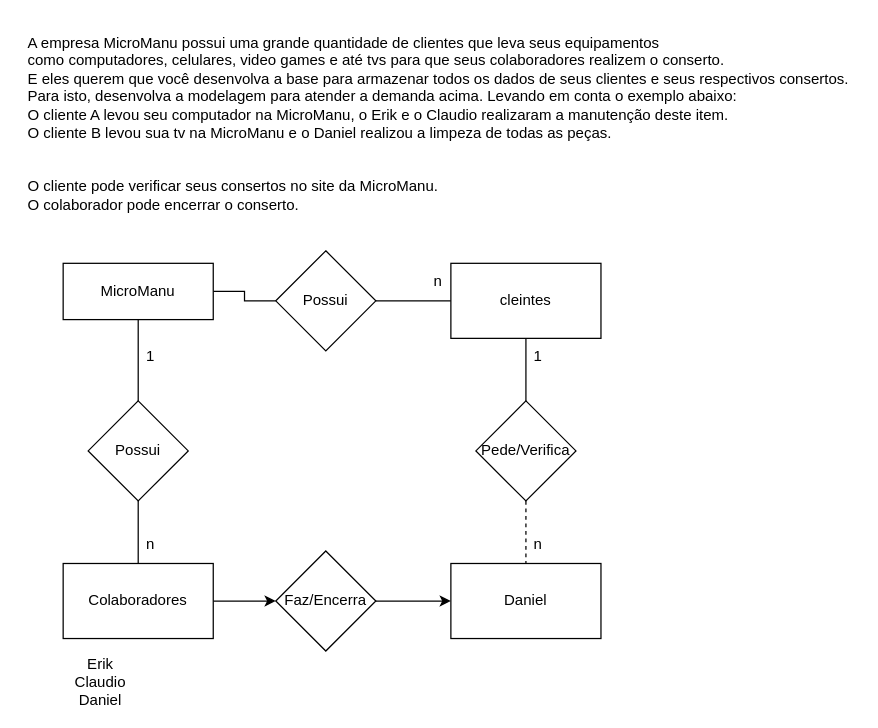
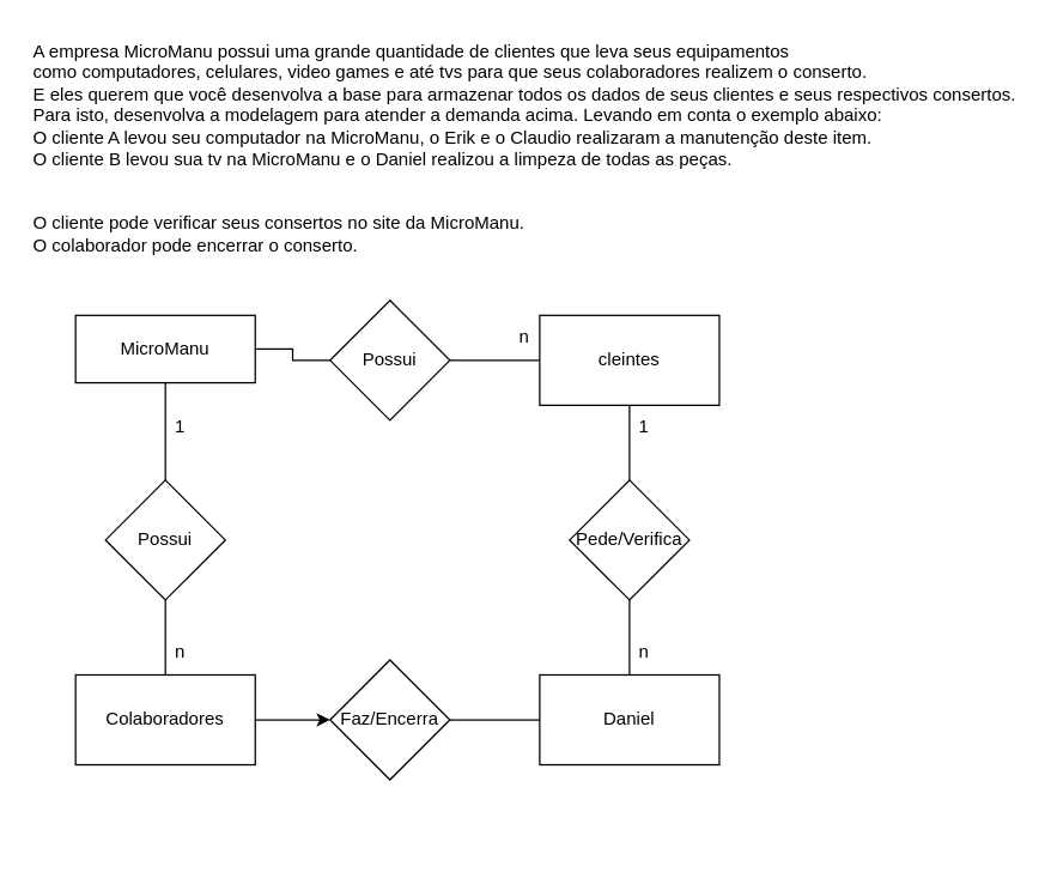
  <mxCell id="0" />
  <mxCell id="1" parent="0" />
  <mxCell id="2" value="A empresa MicroManu possui uma grande quantidade de clientes que leva seus equipamentos &#10;como computadores, celulares, video games e até tvs para que seus colaboradores realizem o conserto.&#10;E eles querem que você desenvolva a base para armazenar todos os dados de seus clientes e seus respectivos consertos.&#10;Para isto, desenvolva a modelagem para atender a demanda acima. Levando em conta o exemplo abaixo:&#10;O cliente A levou seu computador na MicroManu, o Erik e o Claudio realizaram a manutenção deste item.&#10;O cliente B levou sua tv na MicroManu e o Daniel realizou a limpeza de todas as peças.&#10;&#10;&#10;O cliente pode verificar seus consertos no site da MicroManu.&#10;O colaborador pode encerrar o conserto." style="text;whiteSpace=wrap;" vertex="1" parent="1"><mxGeometry width="660" height="160" as="geometry" x="20" y="20" /></mxCell>
  <mxCell id="3" style="edgeStyle=orthogonalEdgeStyle;rounded=0;orthogonalLoop=1;jettySize=auto;html=1;entryX=0.5;entryY=0;entryDx=0;entryDy=0;endArrow=none;endFill=0;" edge="1" parent="1" source="5" target="7"><mxGeometry relative="1" as="geometry" /></mxCell>
  <mxCell id="4" style="edgeStyle=orthogonalEdgeStyle;rounded=0;orthogonalLoop=1;jettySize=auto;html=1;entryX=0;entryY=0.5;entryDx=0;entryDy=0;endArrow=none;endFill=0;" edge="1" parent="1" source="5" target="14"><mxGeometry relative="1" as="geometry" /></mxCell>
  <mxCell id="5" value="MicroManu" style="rounded=0;whiteSpace=wrap;html=1;" vertex="1" parent="1"><mxGeometry x="50" y="210" width="120" height="45" as="geometry" /></mxCell>
  <mxCell id="6" style="edgeStyle=orthogonalEdgeStyle;rounded=0;orthogonalLoop=1;jettySize=auto;html=1;endArrow=none;endFill=0;" edge="1" parent="1" source="7" target="9"><mxGeometry relative="1" as="geometry" /></mxCell>
  <mxCell id="7" value="Possui" style="rhombus;whiteSpace=wrap;html=1;" vertex="1" parent="1"><mxGeometry x="70" y="320" width="80" height="80" as="geometry" /></mxCell>
  <mxCell id="8" style="edgeStyle=orthogonalEdgeStyle;rounded=0;orthogonalLoop=1;jettySize=auto;html=1;entryX=0;entryY=0.5;entryDx=0;entryDy=0;" edge="1" parent="1" source="9" target="24"><mxGeometry relative="1" as="geometry" /></mxCell>
  <mxCell id="9" value="Colaboradores" style="rounded=0;whiteSpace=wrap;html=1;" vertex="1" parent="1"><mxGeometry x="50" y="450" width="120" height="60" as="geometry" /></mxCell>
  <mxCell id="10" value="1" style="text;html=1;strokeColor=none;fillColor=none;align=center;verticalAlign=middle;whiteSpace=wrap;rounded=0;" vertex="1" parent="1"><mxGeometry x="90" y="270" width="60" height="30" as="geometry" /></mxCell>
  <mxCell id="11" value="n" style="text;html=1;strokeColor=none;fillColor=none;align=center;verticalAlign=middle;whiteSpace=wrap;rounded=0;" vertex="1" parent="1"><mxGeometry x="90" y="420" width="60" height="30" as="geometry" /></mxCell>
- <mxCell id="12" value="Erik&lt;br&gt;Claudio&lt;br&gt;Daniel" style="text;html=1;strokeColor=none;fillColor=none;align=center;verticalAlign=middle;whiteSpace=wrap;rounded=0;" vertex="1" parent="1"><mxGeometry x="50" y="530" width="60" height="30" as="geometry" /></mxCell>
  <mxCell id="13" style="edgeStyle=orthogonalEdgeStyle;rounded=0;orthogonalLoop=1;jettySize=auto;html=1;endArrow=none;endFill=0;" edge="1" parent="1" source="14" target="16"><mxGeometry relative="1" as="geometry" /></mxCell>
  <mxCell id="14" value="Possui" style="rhombus;whiteSpace=wrap;html=1;" vertex="1" parent="1"><mxGeometry x="220" y="200" width="80" height="80" as="geometry" /></mxCell>
  <mxCell id="15" style="edgeStyle=orthogonalEdgeStyle;rounded=0;orthogonalLoop=1;jettySize=auto;html=1;entryX=0.5;entryY=0;entryDx=0;entryDy=0;endArrow=none;endFill=0;" edge="1" parent="1" source="16" target="20"><mxGeometry relative="1" as="geometry" /></mxCell>
  <mxCell id="16" value="cleintes" style="rounded=0;whiteSpace=wrap;html=1;" vertex="1" parent="1"><mxGeometry x="360" y="210" width="120" height="60" as="geometry" /></mxCell>
  <mxCell id="17" value="n" style="text;html=1;strokeColor=none;fillColor=none;align=center;verticalAlign=middle;whiteSpace=wrap;rounded=0;" vertex="1" parent="1"><mxGeometry x="320" y="210" width="60" height="30" as="geometry" /></mxCell>
  <mxCell id="18" value="Daniel" style="rounded=0;whiteSpace=wrap;html=1;" vertex="1" parent="1"><mxGeometry x="360" y="450" width="120" height="60" as="geometry" /></mxCell>
- <mxCell id="19" style="edgeStyle=orthogonalEdgeStyle;rounded=0;orthogonalLoop=1;jettySize=auto;html=1;entryX=0.5;entryY=0;entryDx=0;entryDy=0;endArrow=none;endFill=0;dashed=1;" edge="1" parent="1" source="20" target="18"><mxGeometry relative="1" as="geometry" /></mxCell>
+ <mxCell id="19" style="edgeStyle=orthogonalEdgeStyle;rounded=0;orthogonalLoop=1;jettySize=auto;html=1;entryX=0.5;entryY=0;entryDx=0;entryDy=0;endArrow=none;endFill=0;" edge="1" parent="1" source="20" target="18"><mxGeometry relative="1" as="geometry" /></mxCell>
  <mxCell id="20" value="Pede/Verifica" style="rhombus;whiteSpace=wrap;html=1;" vertex="1" parent="1"><mxGeometry x="380" y="320" width="80" height="80" as="geometry" /></mxCell>
  <mxCell id="21" value="1" style="text;html=1;strokeColor=none;fillColor=none;align=center;verticalAlign=middle;whiteSpace=wrap;rounded=0;" vertex="1" parent="1"><mxGeometry x="400" y="270" width="60" height="30" as="geometry" /></mxCell>
  <mxCell id="22" value="n" style="text;html=1;strokeColor=none;fillColor=none;align=center;verticalAlign=middle;whiteSpace=wrap;rounded=0;" vertex="1" parent="1"><mxGeometry x="400" y="420" width="60" height="30" as="geometry" /></mxCell>
- <mxCell id="23" style="edgeStyle=orthogonalEdgeStyle;rounded=0;orthogonalLoop=1;jettySize=auto;html=1;entryX=0;entryY=0.5;entryDx=0;entryDy=0;" edge="1" parent="1" source="24" target="18"><mxGeometry relative="1" as="geometry" /></mxCell>
+ <mxCell id="23" style="edgeStyle=orthogonalEdgeStyle;rounded=0;orthogonalLoop=1;jettySize=auto;html=1;entryX=0;entryY=0.5;entryDx=0;entryDy=0;endArrow=none;" edge="1" parent="1" source="24" target="18"><mxGeometry relative="1" as="geometry" /></mxCell>
  <mxCell id="24" value="Faz/Encerra" style="rhombus;whiteSpace=wrap;html=1;" vertex="1" parent="1"><mxGeometry x="220" y="440" width="80" height="80" as="geometry" /></mxCell>
